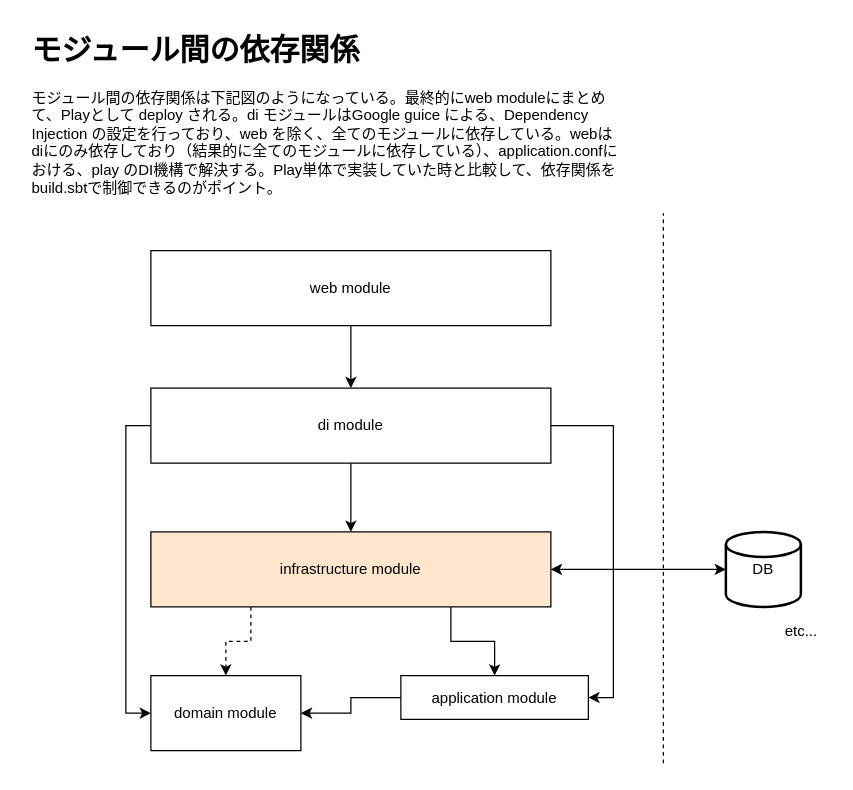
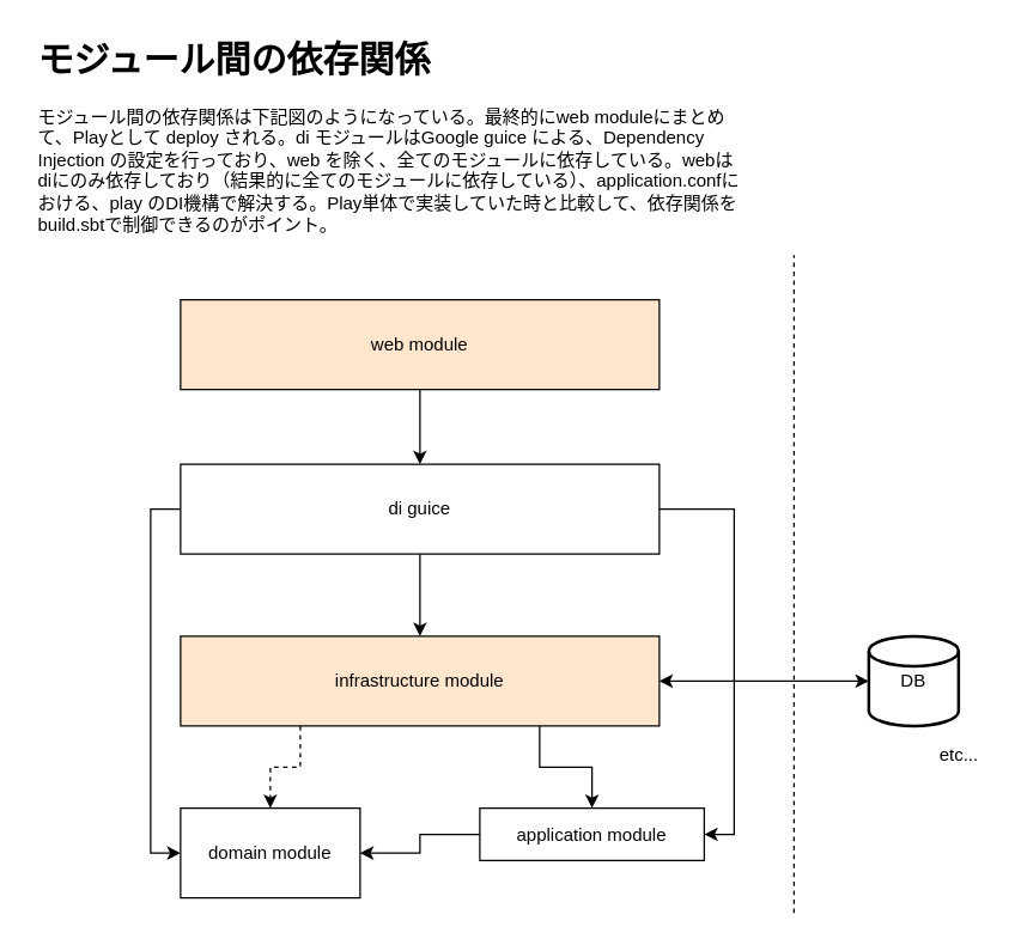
  <mxCell id="0" />
  <mxCell id="1" parent="0" />
  <mxCell id="2" value="" style="edgeStyle=orthogonalEdgeStyle;rounded=0;orthogonalLoop=1;jettySize=auto;html=1;" edge="1" parent="1" source="3" target="16"><mxGeometry relative="1" as="geometry" /></mxCell>
- <mxCell id="3" value="web module" style="whiteSpace=wrap;html=1;" vertex="1" parent="1"><mxGeometry x="120" y="200" width="320" height="60" as="geometry" /></mxCell>
+ <mxCell id="3" value="web module" style="whiteSpace=wrap;html=1;fillColor=#ffe6cc;" vertex="1" parent="1"><mxGeometry x="120" y="200" width="320" height="60" as="geometry" /></mxCell>
  <mxCell id="4" value="domain module" style="whiteSpace=wrap;html=1;" vertex="1" parent="1"><mxGeometry x="120" y="540" width="120" height="60" as="geometry" /></mxCell>
  <mxCell id="5" value="" style="edgeStyle=orthogonalEdgeStyle;rounded=0;orthogonalLoop=1;jettySize=auto;html=1;" edge="1" parent="1" source="6" target="4"><mxGeometry relative="1" as="geometry" /></mxCell>
  <mxCell id="6" value="application module" style="whiteSpace=wrap;html=1;" vertex="1" parent="1"><mxGeometry x="320" y="540" width="150" height="35" as="geometry" /></mxCell>
  <mxCell id="7" style="edgeStyle=orthogonalEdgeStyle;rounded=0;orthogonalLoop=1;jettySize=auto;html=1;exitX=0.25;exitY=1;exitDx=0;exitDy=0;entryX=0.5;entryY=0;entryDx=0;entryDy=0;dashed=1;" edge="1" parent="1" source="9" target="4"><mxGeometry relative="1" as="geometry"><mxPoint x="190" y="440" as="targetPoint" /></mxGeometry></mxCell>
  <mxCell id="8" style="edgeStyle=orthogonalEdgeStyle;rounded=0;orthogonalLoop=1;jettySize=auto;html=1;exitX=0.75;exitY=1;exitDx=0;exitDy=0;" edge="1" parent="1" source="9" target="6"><mxGeometry relative="1" as="geometry" /></mxCell>
  <mxCell id="9" value="infrastructure module" style="whiteSpace=wrap;html=1;fillColor=#ffe6cc;" vertex="1" parent="1"><mxGeometry x="120" y="425" width="320" height="60" as="geometry" /></mxCell>
  <mxCell id="10" value="" style="endArrow=classic;startArrow=classic;html=1;exitX=1;exitY=0.5;exitDx=0;exitDy=0;entryX=0;entryY=0.5;entryDx=0;entryDy=0;entryPerimeter=0;" edge="1" parent="1" source="9" target="18"><mxGeometry width="50" height="50" relative="1" as="geometry"><mxPoint x="500" y="550" as="sourcePoint" /><mxPoint x="550" y="500" as="targetPoint" /></mxGeometry></mxCell>
  <mxCell id="11" value="" style="endArrow=none;dashed=1;html=1;" edge="1" parent="1"><mxGeometry width="50" height="50" relative="1" as="geometry"><mxPoint x="530" y="610" as="sourcePoint" /><mxPoint x="530" y="170" as="targetPoint" /></mxGeometry></mxCell>
  <mxCell id="12" value="&lt;h1&gt;モジュール間の依存関係&lt;/h1&gt;&lt;p&gt;モジュール間の依存関係は下記図のようになっている。最終的にweb moduleにまとめて、Playとして deploy される。di モジュールはGoogle guice による、Dependency Injection の設定を行っており、web を除く、全てのモジュールに依存している。webはdiにのみ依存しており（結果的に全てのモジュールに依存している）、application.confにおける、play のDI機構で解決する。Play単体で実装していた時と比較して、依存関係をbuild.sbtで制御できるのがポイント。&lt;/p&gt;" style="text;html=1;strokeColor=none;fillColor=none;spacing=5;spacingTop=-20;whiteSpace=wrap;overflow=hidden;rounded=0;" vertex="1" parent="1"><mxGeometry x="20" y="20" width="480" height="150" as="geometry" /></mxCell>
  <mxCell id="13" value="" style="edgeStyle=orthogonalEdgeStyle;rounded=0;orthogonalLoop=1;jettySize=auto;html=1;" edge="1" parent="1" source="16" target="9"><mxGeometry relative="1" as="geometry" /></mxCell>
  <mxCell id="14" style="edgeStyle=orthogonalEdgeStyle;rounded=0;orthogonalLoop=1;jettySize=auto;html=1;exitX=0;exitY=0.5;exitDx=0;exitDy=0;entryX=0;entryY=0.5;entryDx=0;entryDy=0;" edge="1" parent="1" source="16" target="4"><mxGeometry relative="1" as="geometry" /></mxCell>
  <mxCell id="15" style="edgeStyle=orthogonalEdgeStyle;rounded=0;orthogonalLoop=1;jettySize=auto;html=1;exitX=1;exitY=0.5;exitDx=0;exitDy=0;entryX=1;entryY=0.5;entryDx=0;entryDy=0;" edge="1" parent="1" source="16" target="6"><mxGeometry relative="1" as="geometry" /></mxCell>
- <mxCell id="16" value="di module" style="whiteSpace=wrap;html=1;" vertex="1" parent="1"><mxGeometry x="120" y="310" width="320" height="60" as="geometry" /></mxCell>
+ <mxCell id="16" value="di guice" style="whiteSpace=wrap;html=1;" vertex="1" parent="1"><mxGeometry x="120" y="310" width="320" height="60" as="geometry" /></mxCell>
  <mxCell id="17" value="" style="group" vertex="1" connectable="0" parent="1"><mxGeometry x="580" y="425" width="80" height="90" as="geometry" /></mxCell>
  <mxCell id="18" value="DB" style="strokeWidth=2;html=1;shape=mxgraph.flowchart.database;whiteSpace=wrap;" vertex="1" parent="17"><mxGeometry width="60" height="60" as="geometry" /></mxCell>
  <mxCell id="19" value="etc..." style="text;html=1;align=center;verticalAlign=middle;resizable=0;points=[];autosize=1;strokeColor=none;" vertex="1" parent="17"><mxGeometry x="40" y="70" width="40" height="20" as="geometry" /></mxCell>
